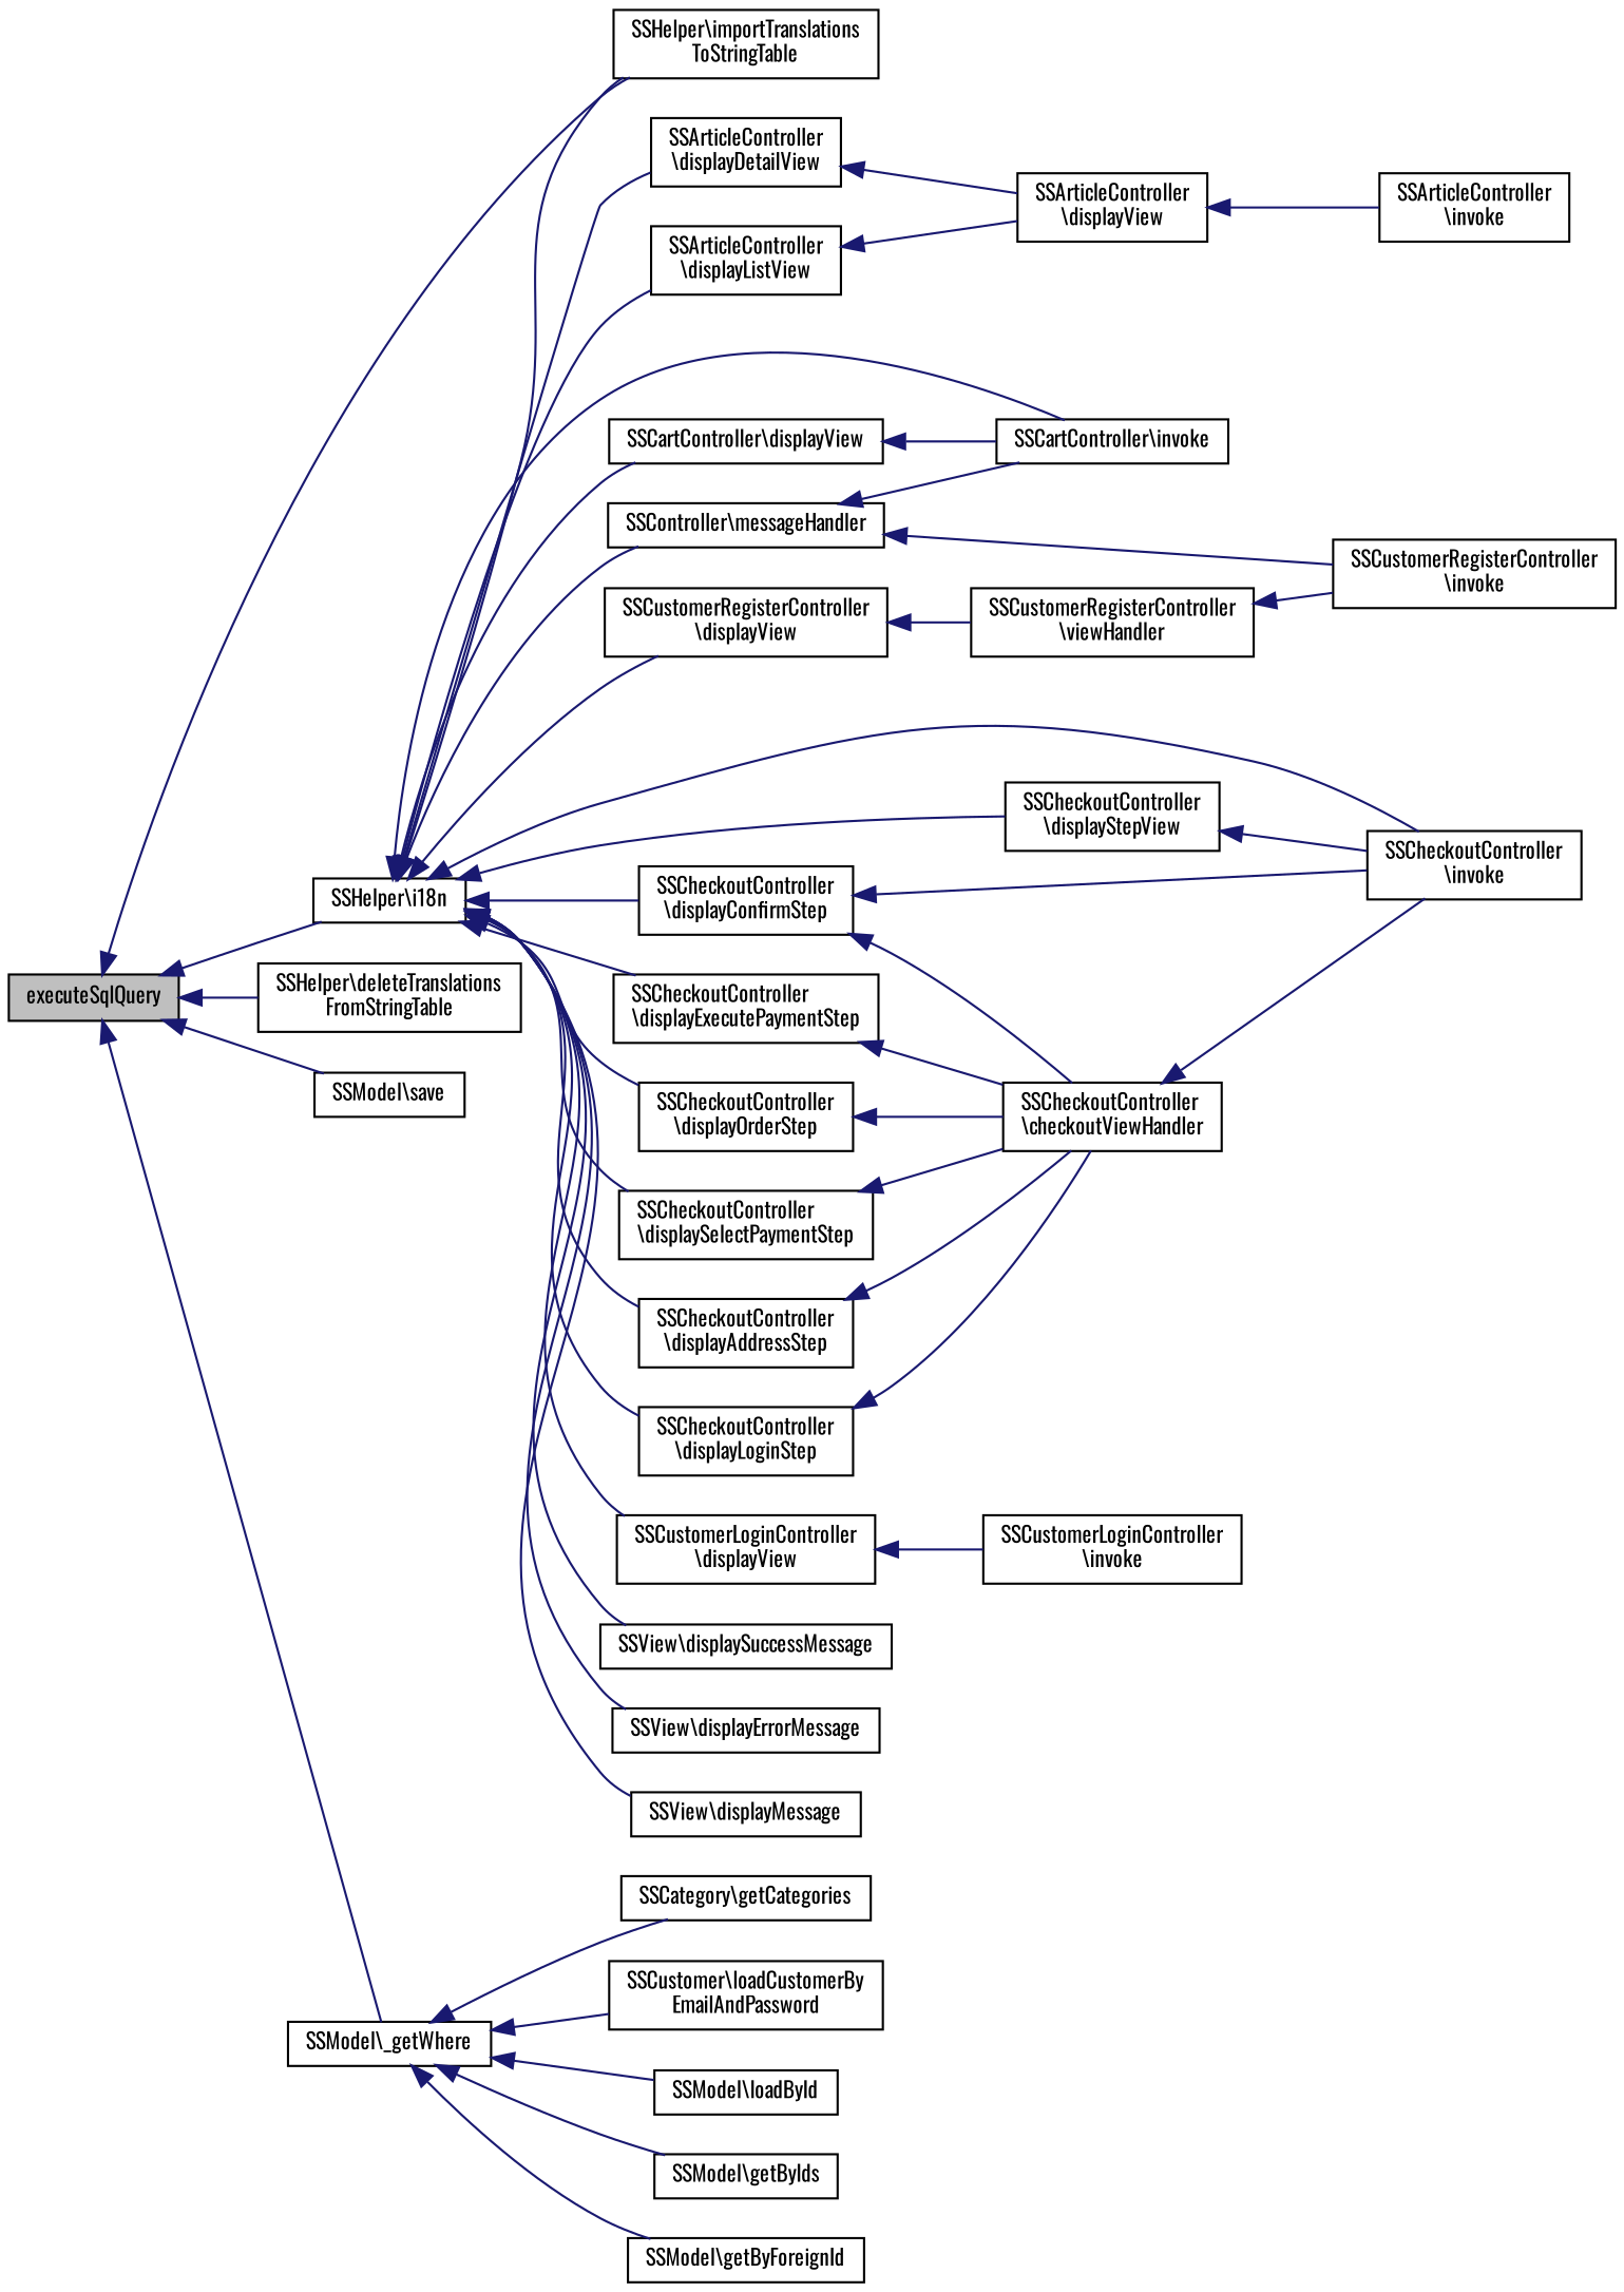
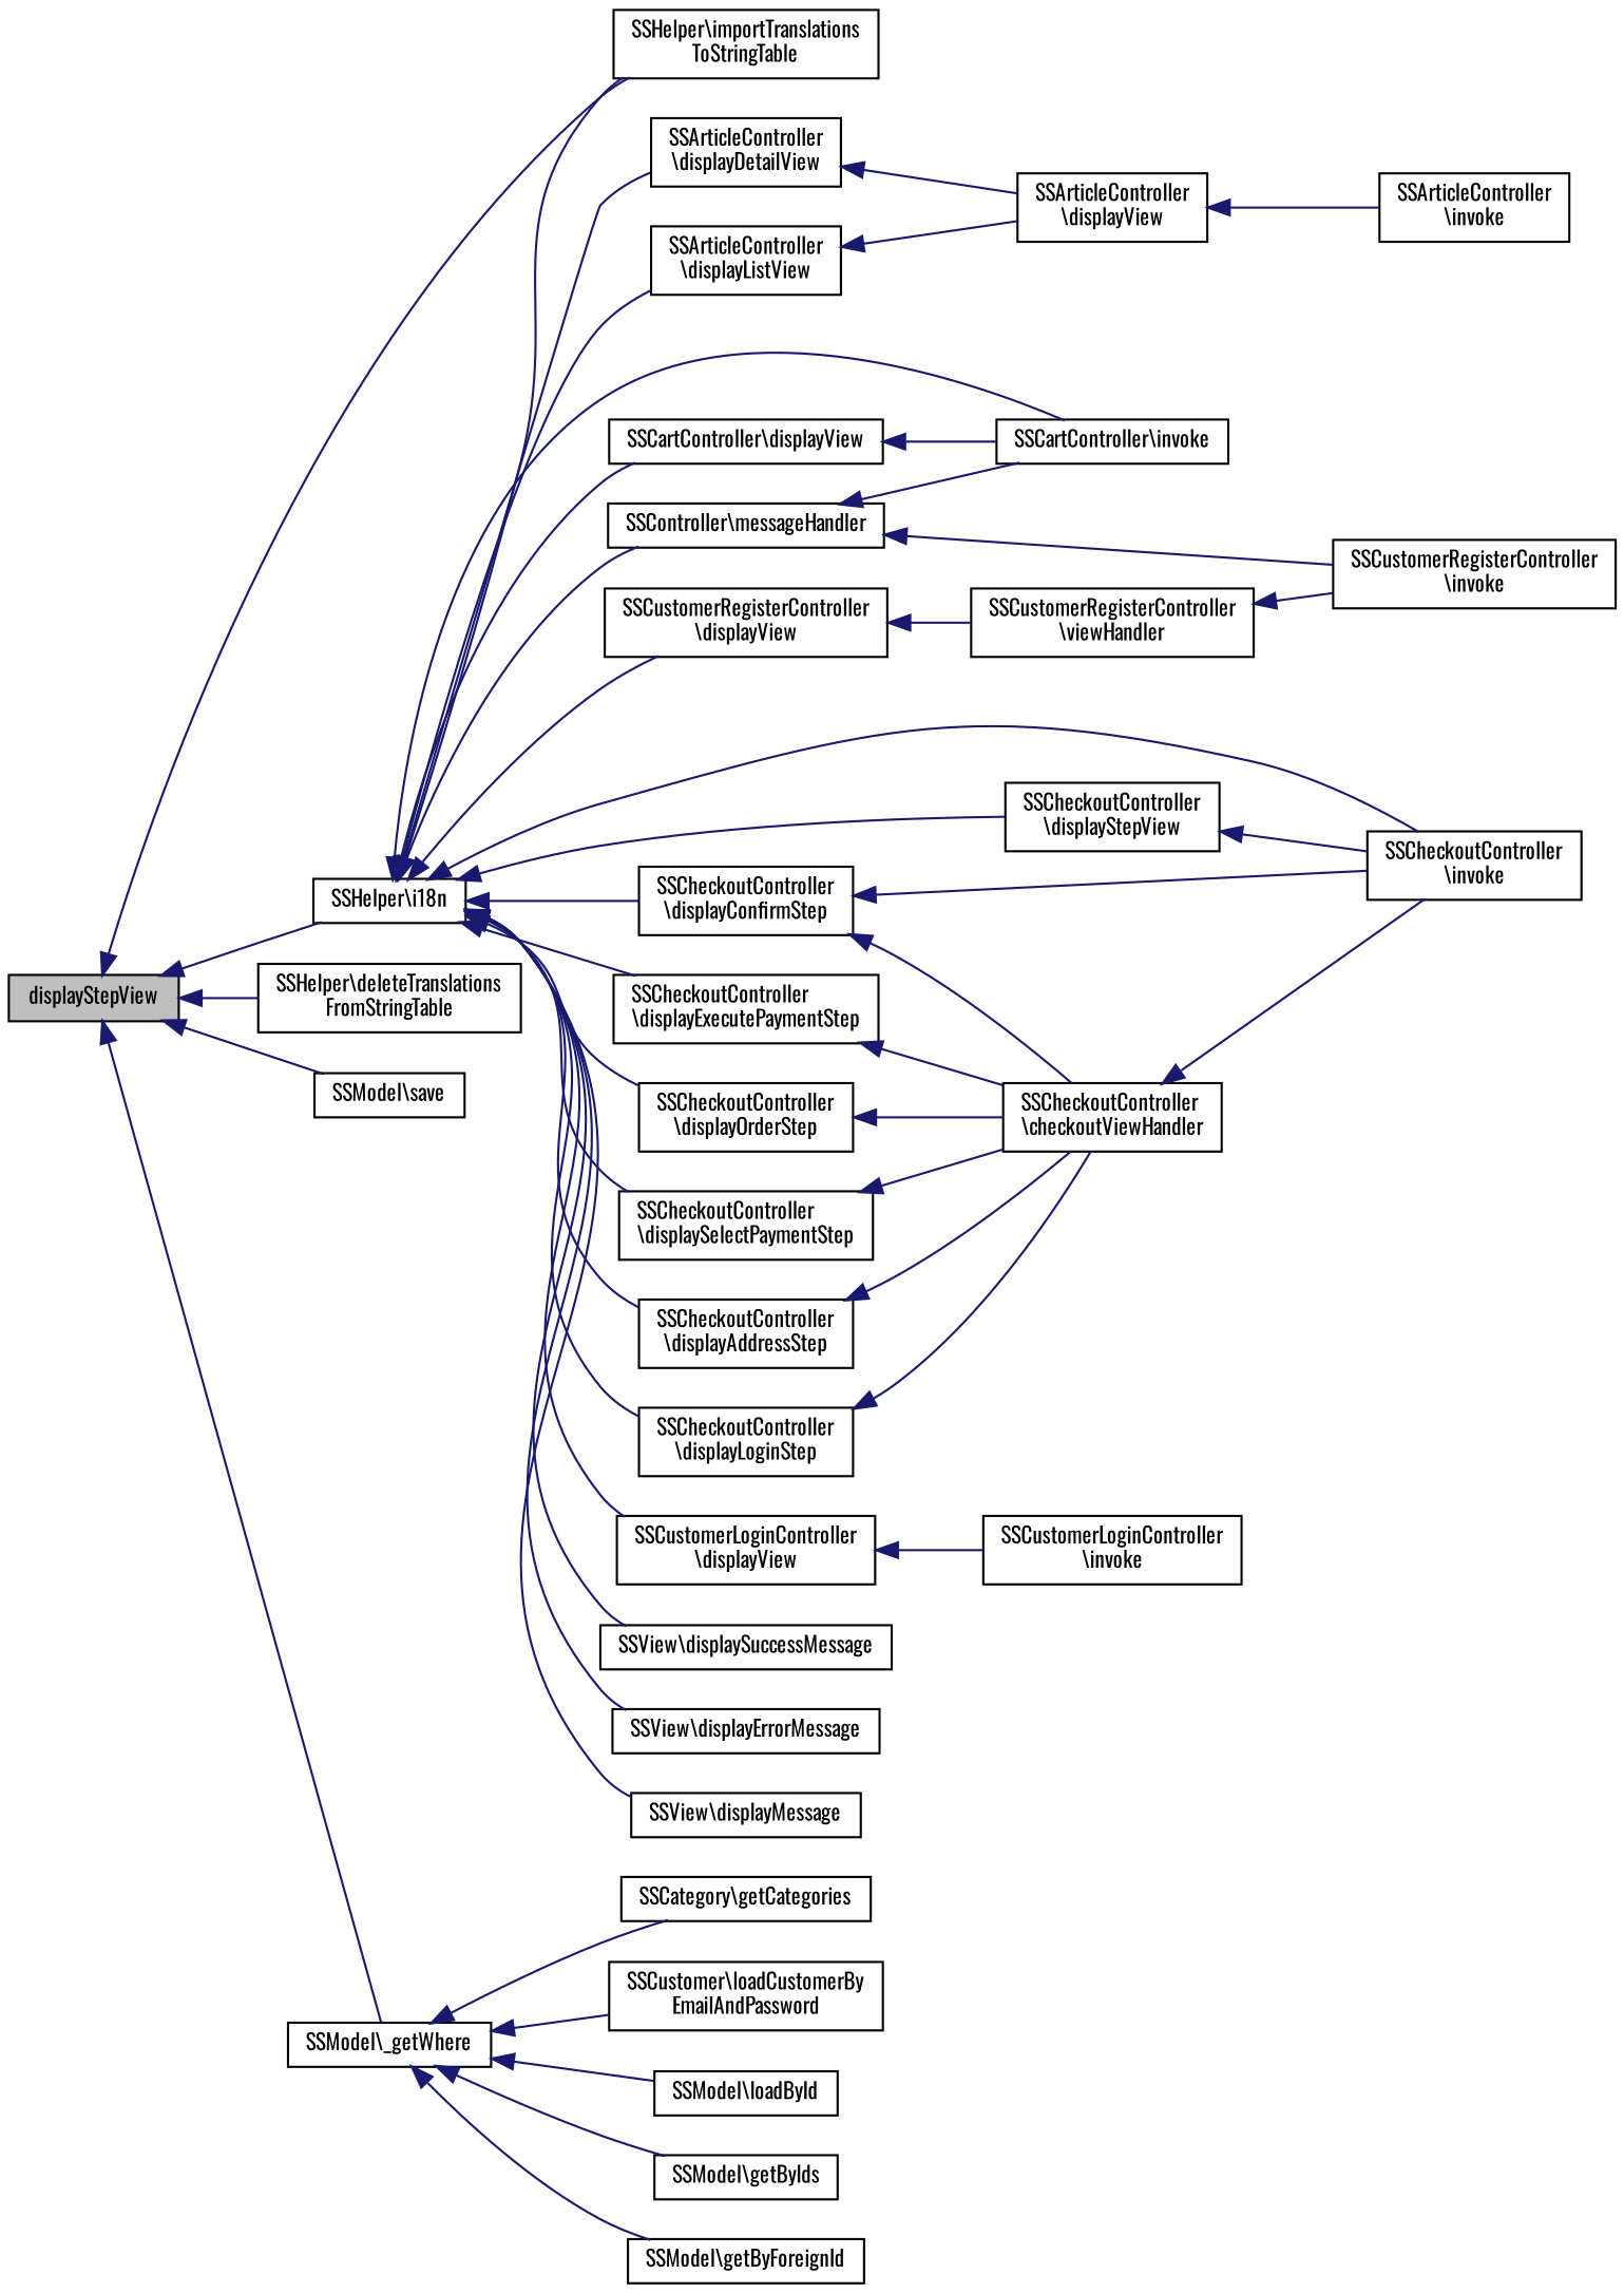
  digraph {
    rankdir=LR
    fontname=Oswald
    node [color=black fillcolor=white fontname=Oswald fontsize=10 shape=record style=filled]
    edge [color=midnightblue dir=back fontname=Oswald fontsize=10 labelfontname=Helvetica labelfontsize=10 style=solid]
-   n1 [fillcolor=grey75 fontcolor=black height=0.2 label=executeSqlQuery width=0.4]
+   n1 [fillcolor=grey75 fontcolor=black height=0.2 label=displayStepView width=0.4]
    n2 [height=0.2 label="SSHelper\\i18n" width=0.4]
    n3 [height=0.2 label="SSHelper\\importTranslations\lToStringTable" width=0.4]
    n4 [height=0.2 label="SSHelper\\deleteTranslations\lFromStringTable" width=0.4]
    n5 [height=0.2 label="SSModel\\save" width=0.4]
    n6 [height=0.2 label="SSModel\\_getWhere" width=0.4]
    n7 [height=0.2 label="SSArticleController\l\\displayDetailView" width=0.4]
    n8 [height=0.2 label="SSArticleController\l\\displayListView" width=0.4]
    n9 [height=0.2 label="SSCartController\\invoke" width=0.4]
    n10 [height=0.2 label="SSCartController\\displayView" width=0.4]
    n11 [height=0.2 label="SSCheckoutController\l\\invoke" width=0.4]
    n12 [height=0.2 label="SSCheckoutController\l\\displayStepView" width=0.4]
    n13 [height=0.2 label="SSCheckoutController\l\\displayConfirmStep" width=0.4]
    n14 [height=0.2 label="SSCheckoutController\l\\displayExecutePaymentStep" width=0.4]
    n15 [height=0.2 label="SSCheckoutController\l\\displayOrderStep" width=0.4]
    n16 [height=0.2 label="SSCheckoutController\l\\displaySelectPaymentStep" width=0.4]
    n17 [height=0.2 label="SSCheckoutController\l\\displayAddressStep" width=0.4]
    n18 [height=0.2 label="SSCheckoutController\l\\displayLoginStep" width=0.4]
    n19 [height=0.2 label="SSController\\messageHandler" width=0.4]
    n20 [height=0.2 label="SSCustomerLoginController\l\\displayView" width=0.4]
    n21 [height=0.2 label="SSCustomerRegisterController\l\\displayView" width=0.4]
    n22 [height=0.2 label="SSView\\displaySuccessMessage" width=0.4]
    n23 [height=0.2 label="SSView\\displayErrorMessage" width=0.4]
    n24 [height=0.2 label="SSView\\displayMessage" width=0.4]
    n25 [height=0.2 label="SSArticleController\l\\displayView" width=0.4]
    n26 [height=0.2 label="SSArticleController\l\\invoke" width=0.4]
    n27 [height=0.2 label="SSCheckoutController\l\\checkoutViewHandler" width=0.4]
    n28 [height=0.2 label="SSCustomerRegisterController\l\\invoke" width=0.4]
    n29 [height=0.2 label="SSCustomerLoginController\l\\invoke" width=0.4]
    n30 [height=0.2 label="SSCustomerRegisterController\l\\viewHandler" width=0.4]
    n31 [height=0.2 label="SSCategory\\getCategories" width=0.4]
    n32 [height=0.2 label="SSCustomer\\loadCustomerBy\lEmailAndPassword" width=0.4]
    n33 [height=0.2 label="SSModel\\loadById" width=0.4]
    n34 [height=0.2 label="SSModel\\getByIds" width=0.4]
    n35 [height=0.2 label="SSModel\\getByForeignId" width=0.4]
    n1 -> n2
    n1 -> n3
    n1 -> n4
    n1 -> n5
    n1 -> n6
    n2 -> n3
    n2 -> n7
    n2 -> n8
    n2 -> n9
    n2 -> n10
    n2 -> n11
    n2 -> n12
    n2 -> n13
    n2 -> n14
    n2 -> n15
    n2 -> n16
    n2 -> n17
    n2 -> n18
    n2 -> n19
    n2 -> n20
    n2 -> n21
    n2 -> n22
    n2 -> n23
    n2 -> n24
    n6 -> n31
    n6 -> n32
    n6 -> n33
    n6 -> n34
    n6 -> n35
    n7 -> n25
    n8 -> n25
    n10 -> n9
    n12 -> n11
    n13 -> n11
    n13 -> n27
    n14 -> n27
    n15 -> n27
    n16 -> n27
    n17 -> n27
    n18 -> n27
    n19 -> n9
    n19 -> n28
    n20 -> n29
    n21 -> n30
    n25 -> n26
    n27 -> n11
    n30 -> n28
  }
